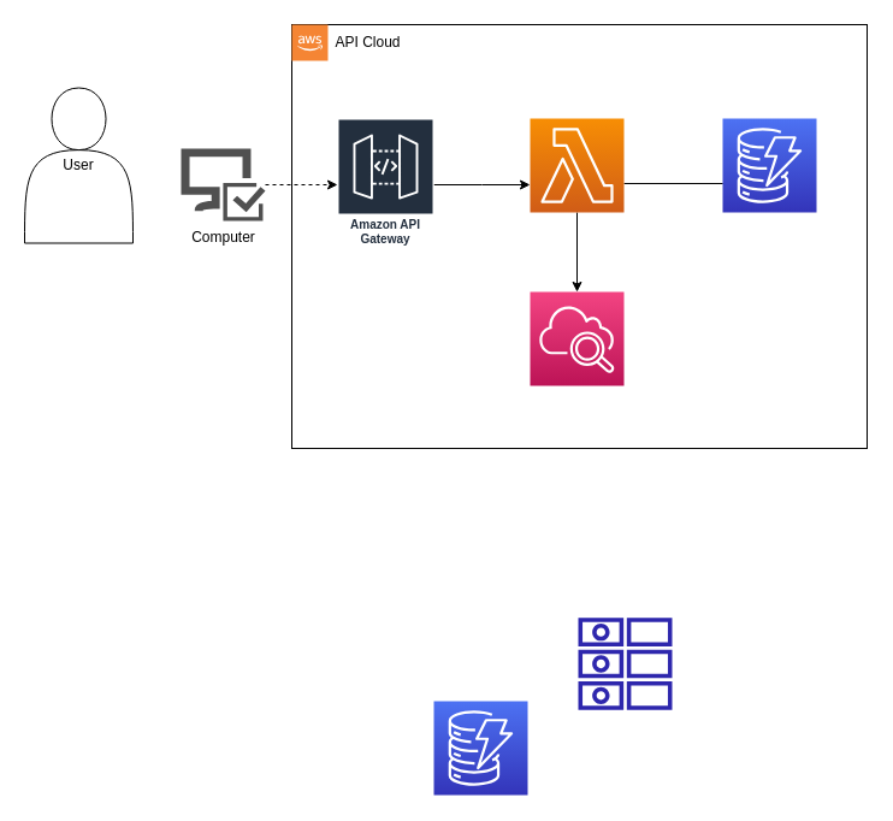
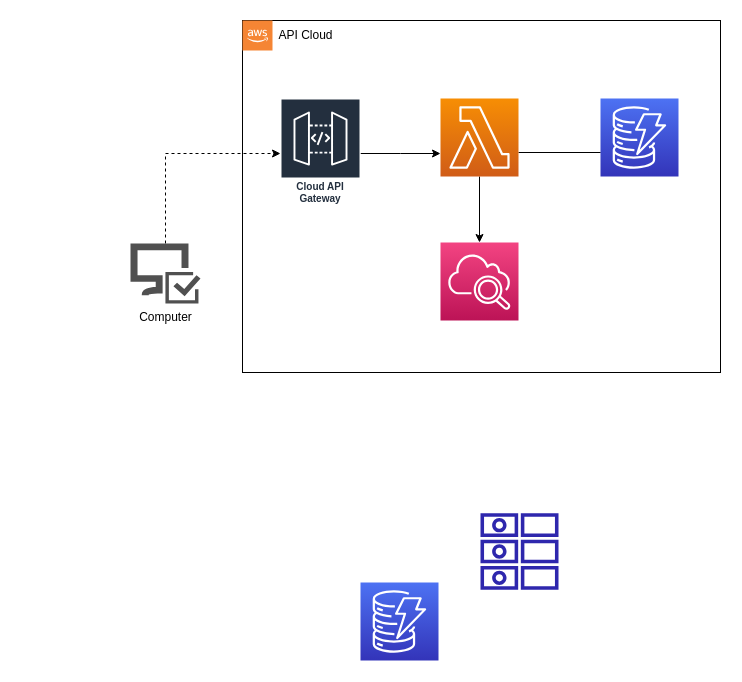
  <mxCell id="0" />
  <mxCell id="1" parent="0" />
  <mxCell id="2" value="" style="rounded=0;whiteSpace=wrap;html=1;strokeColor=default;fontFamily=Helvetica;fontSize=12;fontColor=default;fillColor=default;" parent="1" vertex="1"><mxGeometry x="242" y="20" width="478" height="352" as="geometry" /></mxCell>
- <mxCell id="3" value="User" style="shape=actor;whiteSpace=wrap;html=1;" parent="1" vertex="1"><mxGeometry x="20" y="72.5" width="90" height="129" as="geometry" /></mxCell>
  <mxCell id="4" style="edgeStyle=orthogonalEdgeStyle;rounded=0;orthogonalLoop=1;jettySize=auto;html=1;fontFamily=Helvetica;fontSize=12;fontColor=default;dashed=1;" parent="1" source="5" target="10" edge="1"><mxGeometry relative="1" as="geometry"><mxPoint x="280" y="152" as="targetPoint" /><Array as="points"><mxPoint x="280" y="153" /><mxPoint x="280" y="153" /></Array></mxGeometry></mxCell>
- <mxCell id="5" value="Computer" style="sketch=0;pointerEvents=1;shadow=0;dashed=0;html=1;strokeColor=none;labelPosition=center;verticalLabelPosition=bottom;verticalAlign=top;align=center;fillColor=#505050;shape=mxgraph.mscae.intune.computer_inventory" parent="1" vertex="1"><mxGeometry x="150" y="123" width="70" height="60" as="geometry" /></mxCell>
+ <mxCell id="5" value="Computer" style="sketch=0;pointerEvents=1;shadow=0;dashed=0;html=1;strokeColor=none;labelPosition=center;verticalLabelPosition=bottom;verticalAlign=top;align=center;fillColor=#505050;shape=mxgraph.mscae.intune.computer_inventory" parent="1" vertex="1"><mxGeometry x="130" y="243" width="70" height="60" as="geometry" /></mxCell>
  <mxCell id="6" style="edgeStyle=orthogonalEdgeStyle;rounded=0;orthogonalLoop=1;jettySize=auto;html=1;fontFamily=Helvetica;fontSize=12;fontColor=default;" parent="1" source="8" edge="1"><mxGeometry relative="1" as="geometry"><Array as="points"><mxPoint x="600" y="152" /><mxPoint x="600" y="152" /></Array><mxPoint x="610" y="152" as="targetPoint" /></mxGeometry></mxCell>
  <mxCell id="7" style="edgeStyle=orthogonalEdgeStyle;rounded=0;orthogonalLoop=1;jettySize=auto;html=1;exitX=0.5;exitY=1;exitDx=0;exitDy=0;exitPerimeter=0;fontFamily=Helvetica;fontSize=12;fontColor=default;" parent="1" source="8" target="11" edge="1"><mxGeometry relative="1" as="geometry" /></mxCell>
  <mxCell id="8" value="" style="sketch=0;points=[[0,0,0],[0.25,0,0],[0.5,0,0],[0.75,0,0],[1,0,0],[0,1,0],[0.25,1,0],[0.5,1,0],[0.75,1,0],[1,1,0],[0,0.25,0],[0,0.5,0],[0,0.75,0],[1,0.25,0],[1,0.5,0],[1,0.75,0]];outlineConnect=0;fontColor=#232F3E;gradientColor=#F78E04;gradientDirection=north;fillColor=#D05C17;strokeColor=#ffffff;dashed=0;verticalLabelPosition=bottom;verticalAlign=top;align=center;html=1;fontSize=12;fontStyle=0;aspect=fixed;shape=mxgraph.aws4.resourceIcon;resIcon=mxgraph.aws4.lambda;" parent="1" vertex="1"><mxGeometry x="440" y="98" width="78" height="78" as="geometry" /></mxCell>
  <mxCell id="9" style="edgeStyle=orthogonalEdgeStyle;rounded=0;orthogonalLoop=1;jettySize=auto;html=1;fontFamily=Helvetica;fontSize=12;fontColor=default;" parent="1" source="10" edge="1"><mxGeometry relative="1" as="geometry"><mxPoint x="440" y="153" as="targetPoint" /></mxGeometry></mxCell>
- <mxCell id="10" value="Amazon API Gateway" style="sketch=0;outlineConnect=0;fontColor=#232F3E;gradientColor=none;strokeColor=#ffffff;fillColor=#232F3E;dashed=0;verticalLabelPosition=middle;verticalAlign=bottom;align=center;html=1;whiteSpace=wrap;fontSize=10;fontStyle=1;spacing=3;shape=mxgraph.aws4.productIcon;prIcon=mxgraph.aws4.api_gateway;" parent="1" vertex="1"><mxGeometry x="280" y="98" width="80" height="110" as="geometry" /></mxCell>
+ <mxCell id="10" value="Cloud API Gateway" style="sketch=0;outlineConnect=0;fontColor=#232F3E;gradientColor=none;strokeColor=#ffffff;fillColor=#232F3E;dashed=0;verticalLabelPosition=middle;verticalAlign=bottom;align=center;html=1;whiteSpace=wrap;fontSize=10;fontStyle=1;spacing=3;shape=mxgraph.aws4.productIcon;prIcon=mxgraph.aws4.api_gateway;" parent="1" vertex="1"><mxGeometry x="280" y="98" width="80" height="110" as="geometry" /></mxCell>
  <mxCell id="11" value="" style="sketch=0;points=[[0,0,0],[0.25,0,0],[0.5,0,0],[0.75,0,0],[1,0,0],[0,1,0],[0.25,1,0],[0.5,1,0],[0.75,1,0],[1,1,0],[0,0.25,0],[0,0.5,0],[0,0.75,0],[1,0.25,0],[1,0.5,0],[1,0.75,0]];points=[[0,0,0],[0.25,0,0],[0.5,0,0],[0.75,0,0],[1,0,0],[0,1,0],[0.25,1,0],[0.5,1,0],[0.75,1,0],[1,1,0],[0,0.25,0],[0,0.5,0],[0,0.75,0],[1,0.25,0],[1,0.5,0],[1,0.75,0]];outlineConnect=0;fontColor=#232F3E;gradientColor=#F34482;gradientDirection=north;fillColor=#BC1356;strokeColor=#ffffff;dashed=0;verticalLabelPosition=bottom;verticalAlign=top;align=center;html=1;fontSize=12;fontStyle=0;aspect=fixed;shape=mxgraph.aws4.resourceIcon;resIcon=mxgraph.aws4.cloudwatch_2;" parent="1" vertex="1"><mxGeometry x="440" y="242" width="78" height="78" as="geometry" /></mxCell>
  <mxCell id="12" value="API Cloud" style="text;html=1;resizable=0;autosize=1;align=center;verticalAlign=middle;points=[];fillColor=none;strokeColor=none;rounded=0;fontFamily=Helvetica;fontSize=12;fontColor=default;" parent="1" vertex="1"><mxGeometry x="260" y="20" width="90" height="30" as="geometry" /></mxCell>
  <mxCell id="13" value="" style="outlineConnect=0;dashed=0;verticalLabelPosition=bottom;verticalAlign=top;align=center;html=1;shape=mxgraph.aws3.cloud_2;fillColor=#F58534;gradientColor=none;" vertex="1" parent="1"><mxGeometry x="242" y="20" width="30" height="30" as="geometry" /></mxCell>
  <mxCell id="14" value="" style="sketch=0;points=[[0,0,0],[0.25,0,0],[0.5,0,0],[0.75,0,0],[1,0,0],[0,1,0],[0.25,1,0],[0.5,1,0],[0.75,1,0],[1,1,0],[0,0.25,0],[0,0.5,0],[0,0.75,0],[1,0.25,0],[1,0.5,0],[1,0.75,0]];outlineConnect=0;fontColor=#232F3E;gradientColor=#4D72F3;gradientDirection=north;fillColor=#3334B9;strokeColor=#ffffff;dashed=0;verticalLabelPosition=bottom;verticalAlign=top;align=center;html=1;fontSize=12;fontStyle=0;aspect=fixed;shape=mxgraph.aws4.resourceIcon;resIcon=mxgraph.aws4.dynamodb;" vertex="1" parent="1"><mxGeometry x="600" y="98" width="78" height="78" as="geometry" /></mxCell>
  <mxCell id="15" value="" style="sketch=0;points=[[0,0,0],[0.25,0,0],[0.5,0,0],[0.75,0,0],[1,0,0],[0,1,0],[0.25,1,0],[0.5,1,0],[0.75,1,0],[1,1,0],[0,0.25,0],[0,0.5,0],[0,0.75,0],[1,0.25,0],[1,0.5,0],[1,0.75,0]];outlineConnect=0;fontColor=#232F3E;gradientColor=#4D72F3;gradientDirection=north;fillColor=#3334B9;strokeColor=#ffffff;dashed=0;verticalLabelPosition=bottom;verticalAlign=top;align=center;html=1;fontSize=12;fontStyle=0;aspect=fixed;shape=mxgraph.aws4.resourceIcon;resIcon=mxgraph.aws4.dynamodb;" vertex="1" parent="1"><mxGeometry x="360" y="582" width="78" height="78" as="geometry" /></mxCell>
  <mxCell id="16" value="" style="sketch=0;outlineConnect=0;fontColor=#232F3E;gradientColor=none;fillColor=#2E27AD;strokeColor=none;dashed=0;verticalLabelPosition=bottom;verticalAlign=top;align=center;html=1;fontSize=12;fontStyle=0;aspect=fixed;pointerEvents=1;shape=mxgraph.aws4.attributes;" vertex="1" parent="1"><mxGeometry x="480" y="512" width="78" height="78" as="geometry" /></mxCell>
